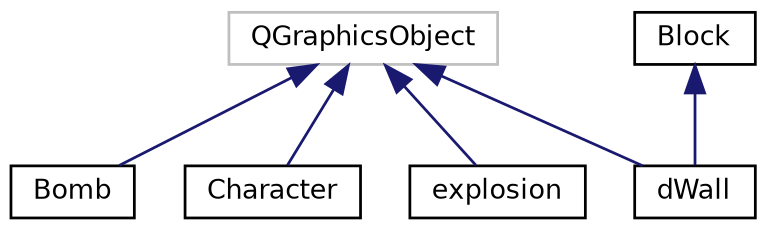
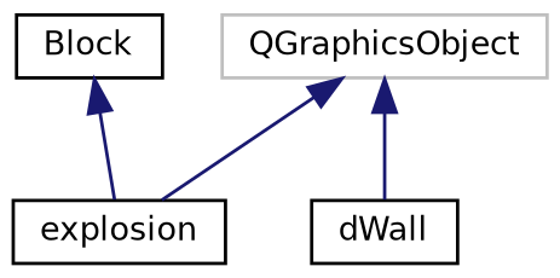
  digraph {
    rankdir=TB
    node [color=black fillcolor=white fontname=Helvetica fontsize=10 shape=record style=filled]
    edge [color=midnightblue dir=back fontname=Helvetica fontsize=10 labelfontname=Helvetica labelfontsize=10 style=solid]
    n1 [color=grey75 height=0.2 label=QGraphicsObject width=0.4]
-   n2 [height=0.2 label=Bomb width=0.4]
-   n3 [height=0.2 label=Character width=0.4]
    n4 [height=0.2 label=explosion width=0.4]
    n5 [height=0.2 label=dWall width=0.4]
    n6 [height=0.2 label=Block width=0.4]
-   n1 -> n2
-   n1 -> n3
    n1 -> n4
    n1 -> n5
-   n6 -> n5
+   n6 -> n4
  }
